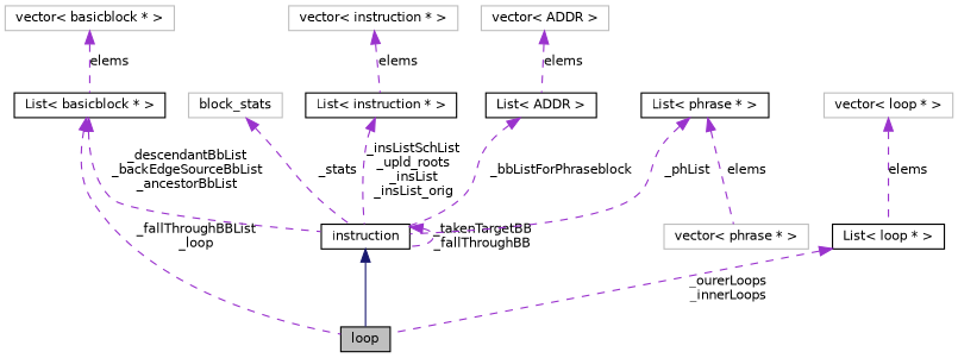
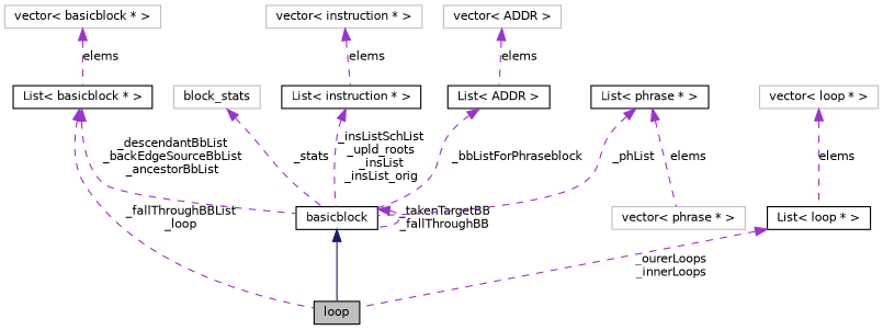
  digraph {
    node [color=black fillcolor=white fontname=Helvetica fontsize=10 shape=record style=filled]
    edge [color=darkorchid3 dir=back fontname=Helvetica fontsize=10 labelfontname=Helvetica labelfontsize=10 style=dashed]
    n1 [fillcolor=grey75 fontcolor=black height=0.2 label=loop width=0.4]
-   n2 [height=0.2 label=instruction width=0.4]
+   n2 [height=0.2 label=basicblock width=0.4]
    n3 [height=0.2 label="List\< instruction * \>" width=0.4]
    n4 [color=grey75 height=0.2 label="vector\< instruction * \>" width=0.4]
    n5 [height=0.2 label="List\< ADDR \>" width=0.4]
    n6 [color=grey75 height=0.2 label="vector\< ADDR \>" width=0.4]
    n7 [height=0.2 label="List\< phrase * \>" width=0.4]
    n8 [color=grey75 height=0.2 label="vector\< phrase * \>" width=0.4]
    n9 [height=0.2 label="List\< basicblock * \>" width=0.4]
    n10 [color=grey75 height=0.2 label="vector\< basicblock * \>" width=0.4]
    n11 [color=grey75 height=0.2 label=block_stats width=0.4]
    n12 [height=0.2 label="List\< loop * \>" width=0.4]
    n13 [color=grey75 height=0.2 label="vector\< loop * \>" width=0.4]
    n2 -> n1 [color=midnightblue style=solid]
    n2 -> n2 [label="_takenTargetBB\n_fallThroughBB"]
    n3 -> n2 [label="_insListSchList\n_upld_roots\n_insList\n_insList_orig"]
    n4 -> n3 [label=elems]
    n5 -> n2 [label=_bbListForPhraseblock]
    n6 -> n5 [label=elems]
    n7 -> n2 [label=_phList]
    n7 -> n8 [label=elems]
    n9 -> n1 [label="_fallThroughBBList\n_loop"]
    n9 -> n2 [label="_descendantBbList\n_backEdgeSourceBbList\n_ancestorBbList"]
    n10 -> n9 [label=elems]
    n11 -> n2 [label=_stats]
    n12 -> n1 [label="_ourerLoops\n_innerLoops"]
    n13 -> n12 [label=elems]
  }
